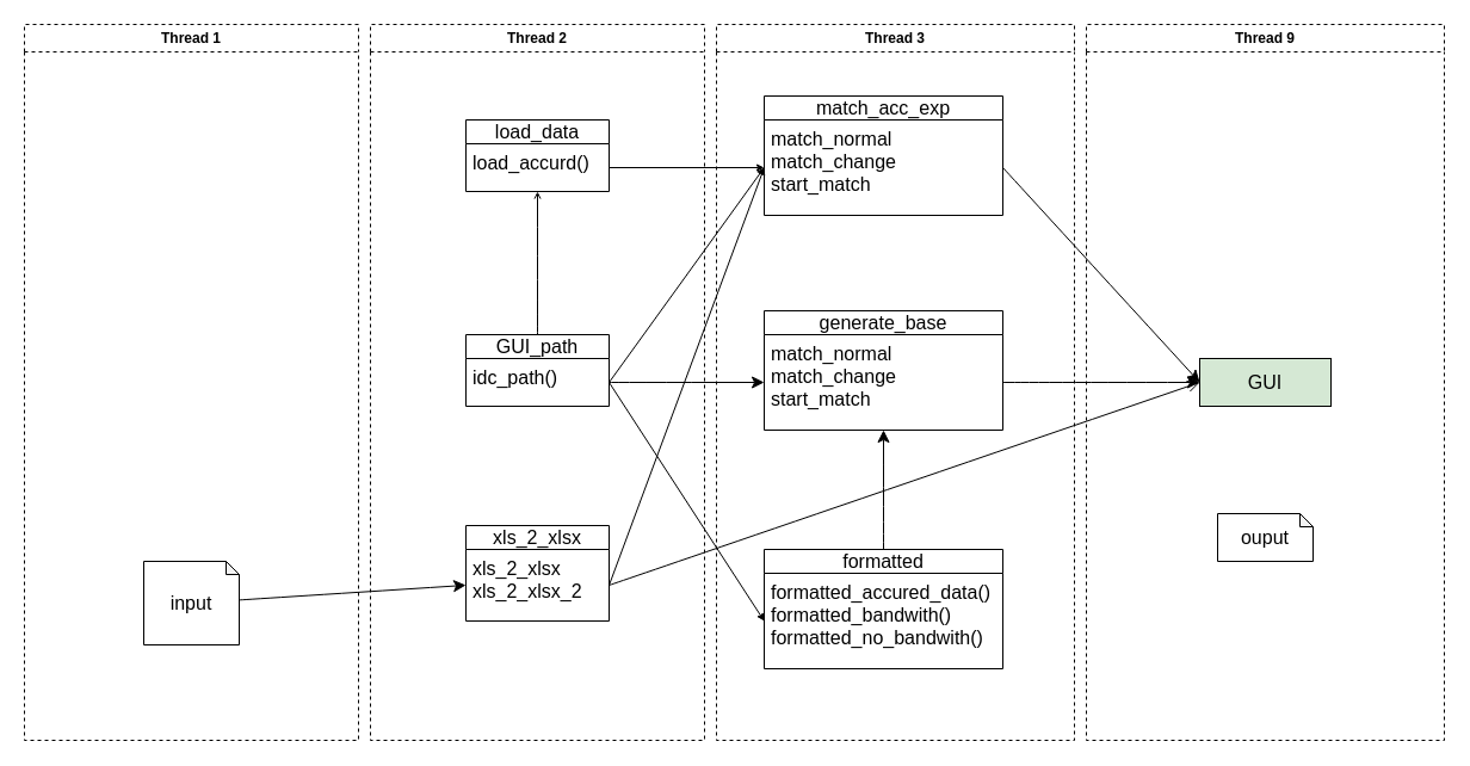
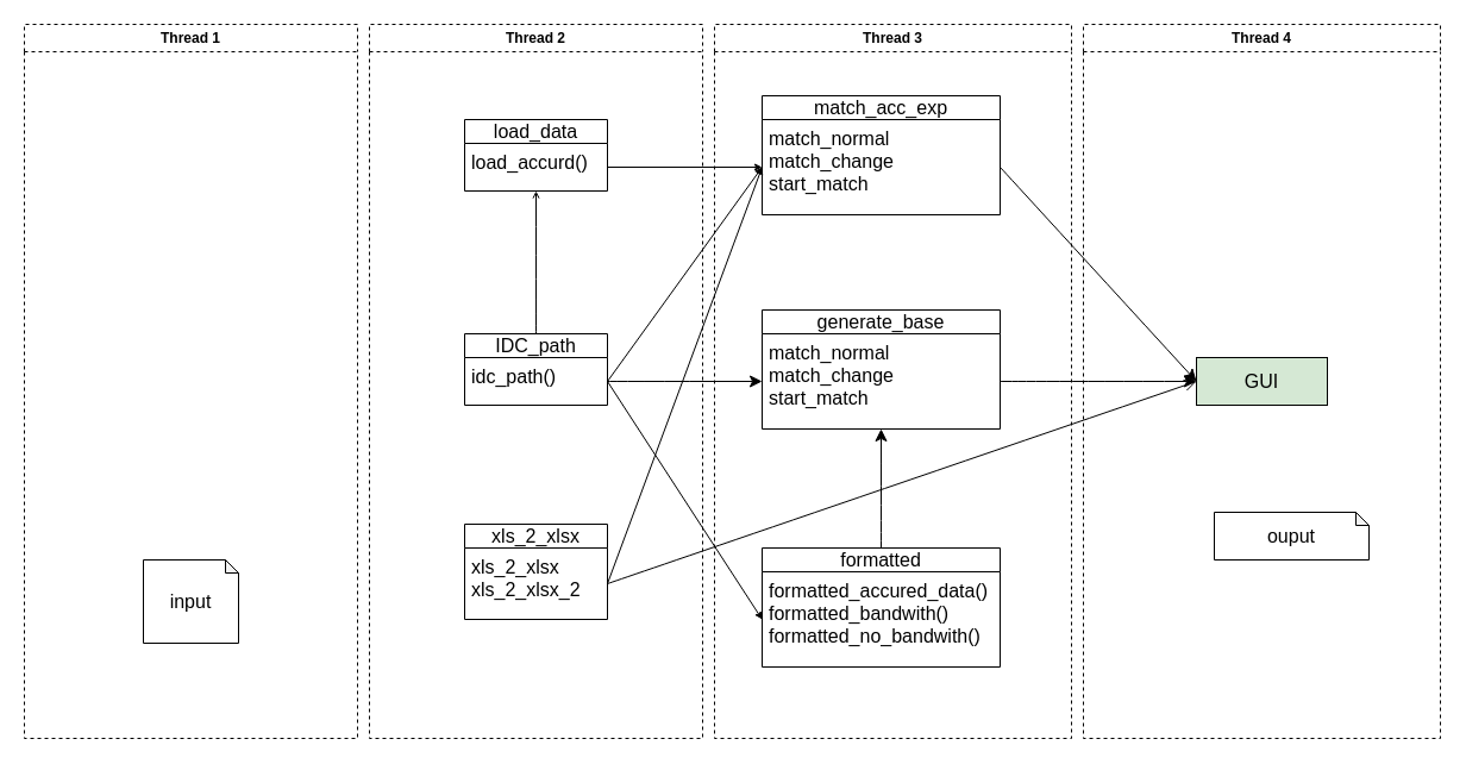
  <mxCell id="0" />
  <mxCell id="1" parent="0" />
  <mxCell id="2" value="Thread 1" style="swimlane;whiteSpace=wrap;dashed=1;" parent="1" vertex="1"><mxGeometry x="20" y="20" width="280" height="600" as="geometry" /></mxCell>
  <mxCell id="3" value="input" style="shape=note;whiteSpace=wrap;html=1;backgroundOutline=1;darkOpacity=0.05;fontSize=16;size=11;" vertex="1" parent="2"><mxGeometry x="100" y="450" width="80" height="70" as="geometry" /></mxCell>
  <mxCell id="4" value="Thread 2" style="swimlane;whiteSpace=wrap;dashed=1;" parent="1" vertex="1"><mxGeometry x="310" y="20" width="280" height="600" as="geometry" /></mxCell>
  <mxCell id="5" style="edgeStyle=none;curved=1;rounded=0;orthogonalLoop=1;jettySize=auto;html=1;fontSize=12;startSize=4;endSize=4;endArrow=open;" edge="1" parent="4" source="6" target="8"><mxGeometry relative="1" as="geometry" /></mxCell>
- <mxCell id="6" value="GUI_path" style="swimlane;fontStyle=0;childLayout=stackLayout;horizontal=1;startSize=20;fillColor=none;horizontalStack=0;resizeParent=1;resizeParentMax=0;resizeLast=0;collapsible=1;marginBottom=0;whiteSpace=wrap;html=1;fontSize=16;" vertex="1" parent="4"><mxGeometry x="80" y="260" width="120" height="60" as="geometry" /></mxCell>
+ <mxCell id="6" value="IDC_path" style="swimlane;fontStyle=0;childLayout=stackLayout;horizontal=1;startSize=20;fillColor=none;horizontalStack=0;resizeParent=1;resizeParentMax=0;resizeLast=0;collapsible=1;marginBottom=0;whiteSpace=wrap;html=1;fontSize=16;" vertex="1" parent="4"><mxGeometry x="80" y="260" width="120" height="60" as="geometry" /></mxCell>
  <mxCell id="7" value="idc_path()" style="text;strokeColor=none;fillColor=none;align=left;verticalAlign=top;spacingLeft=4;spacingRight=4;overflow=hidden;rotatable=0;points=[[0,0.5],[1,0.5]];portConstraint=eastwest;whiteSpace=wrap;html=1;fontSize=16;" vertex="1" parent="6"><mxGeometry y="20" width="120" height="40" as="geometry" /></mxCell>
  <mxCell id="8" value="load_data" style="swimlane;fontStyle=0;childLayout=stackLayout;horizontal=1;startSize=20;fillColor=none;horizontalStack=0;resizeParent=1;resizeParentMax=0;resizeLast=0;collapsible=1;marginBottom=0;whiteSpace=wrap;html=1;fontSize=16;" vertex="1" parent="4"><mxGeometry x="80" y="80" width="120" height="60" as="geometry" /></mxCell>
  <mxCell id="9" value="load_accurd()" style="text;strokeColor=none;fillColor=none;align=left;verticalAlign=top;spacingLeft=4;spacingRight=4;overflow=hidden;rotatable=0;points=[[0,0.5],[1,0.5]];portConstraint=eastwest;whiteSpace=wrap;html=1;fontSize=16;" vertex="1" parent="8"><mxGeometry y="20" width="120" height="40" as="geometry" /></mxCell>
  <mxCell id="10" value="xls_2_xlsx" style="swimlane;fontStyle=0;childLayout=stackLayout;horizontal=1;startSize=20;fillColor=none;horizontalStack=0;resizeParent=1;resizeParentMax=0;resizeLast=0;collapsible=1;marginBottom=0;whiteSpace=wrap;html=1;fontSize=16;" vertex="1" parent="4"><mxGeometry x="80" y="420" width="120" height="80" as="geometry"><mxRectangle x="40" y="360" width="110" height="30" as="alternateBounds" /></mxGeometry></mxCell>
  <mxCell id="11" value="xls_2_xlsx&lt;br&gt;xls_2_xlsx_2" style="text;strokeColor=none;fillColor=none;align=left;verticalAlign=top;spacingLeft=4;spacingRight=4;overflow=hidden;rotatable=0;points=[[0,0.5],[1,0.5]];portConstraint=eastwest;whiteSpace=wrap;html=1;fontSize=16;" vertex="1" parent="10"><mxGeometry y="20" width="120" height="60" as="geometry" /></mxCell>
  <mxCell id="12" value="Thread 3" style="swimlane;whiteSpace=wrap;dashed=1;" parent="1" vertex="1"><mxGeometry x="600" y="20" width="300" height="600" as="geometry" /></mxCell>
  <mxCell id="13" value="match_acc_exp" style="swimlane;fontStyle=0;childLayout=stackLayout;horizontal=1;startSize=20;fillColor=none;horizontalStack=0;resizeParent=1;resizeParentMax=0;resizeLast=0;collapsible=1;marginBottom=0;whiteSpace=wrap;html=1;fontSize=16;" vertex="1" parent="12"><mxGeometry x="40" y="60" width="200" height="100" as="geometry"><mxRectangle x="40" y="80" width="110" height="30" as="alternateBounds" /></mxGeometry></mxCell>
  <mxCell id="14" value="match_normal&lt;br&gt;match_change&lt;br&gt;start_match" style="text;strokeColor=none;fillColor=none;align=left;verticalAlign=top;spacingLeft=4;spacingRight=4;overflow=hidden;rotatable=0;points=[[0,0.5],[1,0.5]];portConstraint=eastwest;whiteSpace=wrap;html=1;fontSize=16;" vertex="1" parent="13"><mxGeometry y="20" width="200" height="80" as="geometry" /></mxCell>
  <mxCell id="15" style="edgeStyle=none;curved=1;rounded=0;orthogonalLoop=1;jettySize=auto;html=1;exitX=0.5;exitY=0;exitDx=0;exitDy=0;fontSize=12;startSize=8;endSize=8;" edge="1" parent="12" source="16" target="19"><mxGeometry relative="1" as="geometry" /></mxCell>
  <mxCell id="16" value="formatted" style="swimlane;fontStyle=0;childLayout=stackLayout;horizontal=1;startSize=20;fillColor=none;horizontalStack=0;resizeParent=1;resizeParentMax=0;resizeLast=0;collapsible=1;marginBottom=0;whiteSpace=wrap;html=1;fontSize=16;" vertex="1" parent="12"><mxGeometry x="40" y="440" width="200" height="100" as="geometry"><mxRectangle x="40" y="320" width="110" height="30" as="alternateBounds" /></mxGeometry></mxCell>
  <mxCell id="17" value="formatted_accured_data()&lt;br&gt;formatted_bandwith()&lt;br&gt;formatted_no_bandwith()" style="text;strokeColor=none;fillColor=none;align=left;verticalAlign=top;spacingLeft=4;spacingRight=4;overflow=hidden;rotatable=0;points=[[0,0.5],[1,0.5]];portConstraint=eastwest;whiteSpace=wrap;html=1;fontSize=16;" vertex="1" parent="16"><mxGeometry y="20" width="200" height="80" as="geometry" /></mxCell>
  <mxCell id="18" value="generate_base" style="swimlane;fontStyle=0;childLayout=stackLayout;horizontal=1;startSize=20;fillColor=none;horizontalStack=0;resizeParent=1;resizeParentMax=0;resizeLast=0;collapsible=1;marginBottom=0;whiteSpace=wrap;html=1;fontSize=16;" vertex="1" parent="12"><mxGeometry x="40" y="240" width="200" height="100" as="geometry"><mxRectangle x="40" y="80" width="110" height="30" as="alternateBounds" /></mxGeometry></mxCell>
  <mxCell id="19" value="match_normal&lt;br&gt;match_change&lt;br&gt;start_match" style="text;strokeColor=none;fillColor=none;align=left;verticalAlign=top;spacingLeft=4;spacingRight=4;overflow=hidden;rotatable=0;points=[[0,0.5],[1,0.5]];portConstraint=eastwest;whiteSpace=wrap;html=1;fontSize=16;" vertex="1" parent="18"><mxGeometry y="20" width="200" height="80" as="geometry" /></mxCell>
  <mxCell id="20" style="rounded=0;orthogonalLoop=1;jettySize=auto;html=1;exitX=1;exitY=0.5;exitDx=0;exitDy=0;entryX=0;entryY=0.5;entryDx=0;entryDy=0;fontSize=12;startSize=4;endSize=4;" edge="1" parent="1" source="7" target="17"><mxGeometry relative="1" as="geometry" /></mxCell>
  <mxCell id="21" style="rounded=0;orthogonalLoop=1;jettySize=auto;html=1;exitX=1;exitY=0.5;exitDx=0;exitDy=0;entryX=0;entryY=0.5;entryDx=0;entryDy=0;fontSize=12;startSize=4;endSize=4;" edge="1" parent="1" source="9" target="14"><mxGeometry relative="1" as="geometry" /></mxCell>
  <mxCell id="22" style="rounded=0;orthogonalLoop=1;jettySize=auto;html=1;exitX=1;exitY=0.5;exitDx=0;exitDy=0;entryX=0;entryY=0.5;entryDx=0;entryDy=0;fontSize=12;startSize=4;endSize=4;" edge="1" parent="1" source="7" target="14"><mxGeometry relative="1" as="geometry" /></mxCell>
  <mxCell id="23" style="rounded=0;orthogonalLoop=1;jettySize=auto;html=1;exitX=1;exitY=0.5;exitDx=0;exitDy=0;fontSize=12;startSize=4;endSize=4;entryX=0;entryY=0.5;entryDx=0;entryDy=0;elbow=vertical;" edge="1" parent="1" source="11" target="14"><mxGeometry relative="1" as="geometry"><mxPoint x="640" y="300" as="targetPoint" /></mxGeometry></mxCell>
- <mxCell id="24" value="Thread 9" style="swimlane;whiteSpace=wrap;dashed=1;" vertex="1" parent="1"><mxGeometry x="910" y="20" width="300" height="600" as="geometry" /></mxCell>
+ <mxCell id="24" value="Thread 4" style="swimlane;whiteSpace=wrap;dashed=1;" vertex="1" parent="1"><mxGeometry x="910" y="20" width="300" height="600" as="geometry" /></mxCell>
  <mxCell id="25" value="GUI" style="html=1;whiteSpace=wrap;fontSize=16;fillColor=#d5e8d4;" vertex="1" parent="24"><mxGeometry x="95" y="280" width="110" height="40" as="geometry" /></mxCell>
- <mxCell id="26" value="ouput" style="shape=note;whiteSpace=wrap;html=1;backgroundOutline=1;darkOpacity=0.05;fontSize=16;size=11;" vertex="1" parent="24"><mxGeometry x="110" y="410" width="80" height="40" as="geometry" /></mxCell>
+ <mxCell id="26" value="ouput" style="shape=note;whiteSpace=wrap;html=1;backgroundOutline=1;darkOpacity=0.05;fontSize=16;size=11;" vertex="1" parent="24"><mxGeometry x="110" y="410" width="130" height="40" as="geometry" /></mxCell>
  <mxCell id="27" style="edgeStyle=none;curved=1;rounded=0;orthogonalLoop=1;jettySize=auto;html=1;exitX=1;exitY=0.5;exitDx=0;exitDy=0;entryX=0;entryY=0.5;entryDx=0;entryDy=0;fontSize=12;startSize=8;endSize=8;" edge="1" parent="1" source="7" target="19"><mxGeometry relative="1" as="geometry" /></mxCell>
  <mxCell id="28" style="edgeStyle=none;curved=1;rounded=0;orthogonalLoop=1;jettySize=auto;html=1;exitX=1;exitY=0.5;exitDx=0;exitDy=0;entryX=0;entryY=0.5;entryDx=0;entryDy=0;fontSize=12;startSize=8;endSize=8;endArrow=open;" edge="1" parent="1" source="11" target="25"><mxGeometry relative="1" as="geometry" /></mxCell>
  <mxCell id="29" style="edgeStyle=none;curved=1;rounded=0;orthogonalLoop=1;jettySize=auto;html=1;exitX=1;exitY=0.5;exitDx=0;exitDy=0;entryX=0;entryY=0.5;entryDx=0;entryDy=0;fontSize=12;startSize=8;endSize=8;" edge="1" parent="1" source="19" target="25"><mxGeometry relative="1" as="geometry" /></mxCell>
  <mxCell id="30" style="edgeStyle=none;curved=1;rounded=0;orthogonalLoop=1;jettySize=auto;html=1;exitX=1;exitY=0.5;exitDx=0;exitDy=0;entryX=0;entryY=0.5;entryDx=0;entryDy=0;fontSize=12;startSize=8;endSize=8;" edge="1" parent="1" source="14" target="25"><mxGeometry relative="1" as="geometry" /></mxCell>
- <mxCell id="31" style="edgeStyle=none;curved=1;rounded=0;orthogonalLoop=1;jettySize=auto;html=1;entryX=0;entryY=0.5;entryDx=0;entryDy=0;fontSize=12;startSize=8;endSize=8;" edge="1" parent="1" source="3" target="11"><mxGeometry relative="1" as="geometry" /></mxCell>
